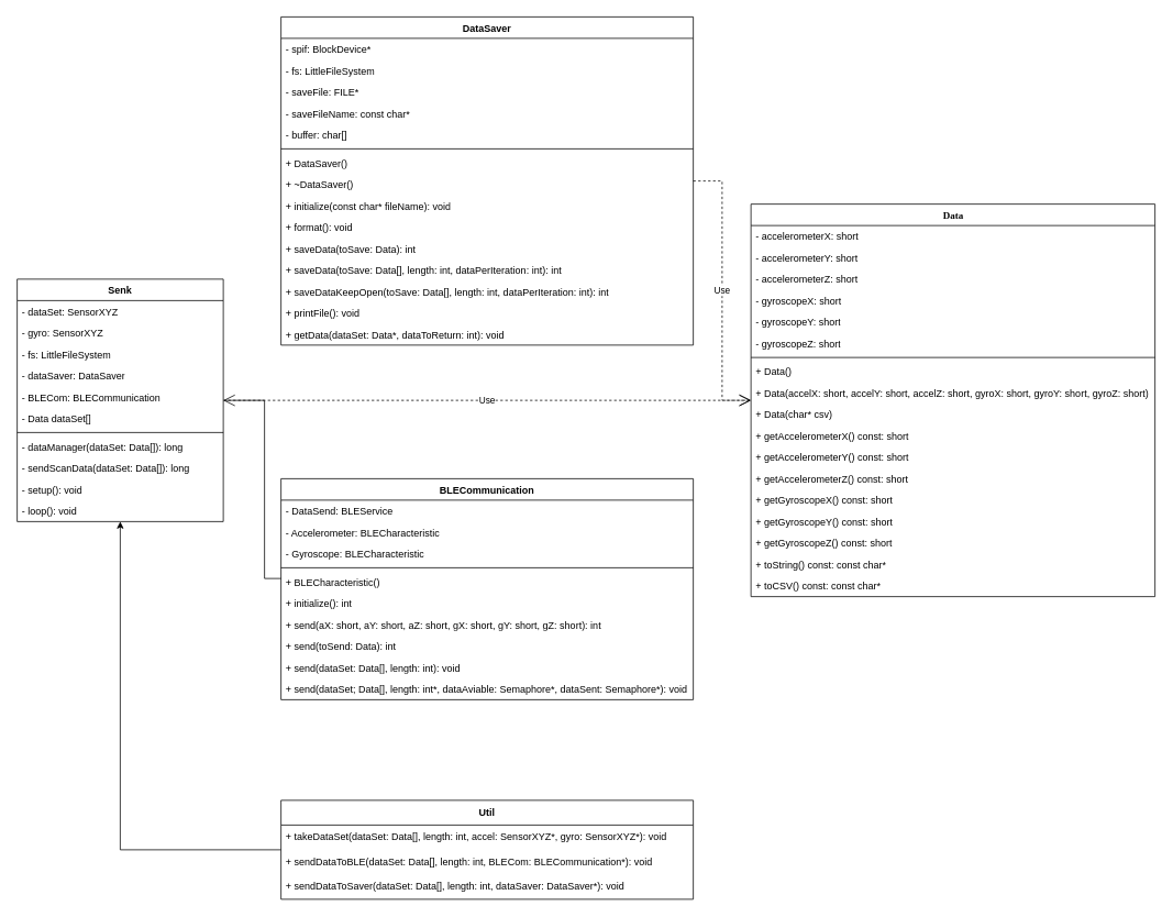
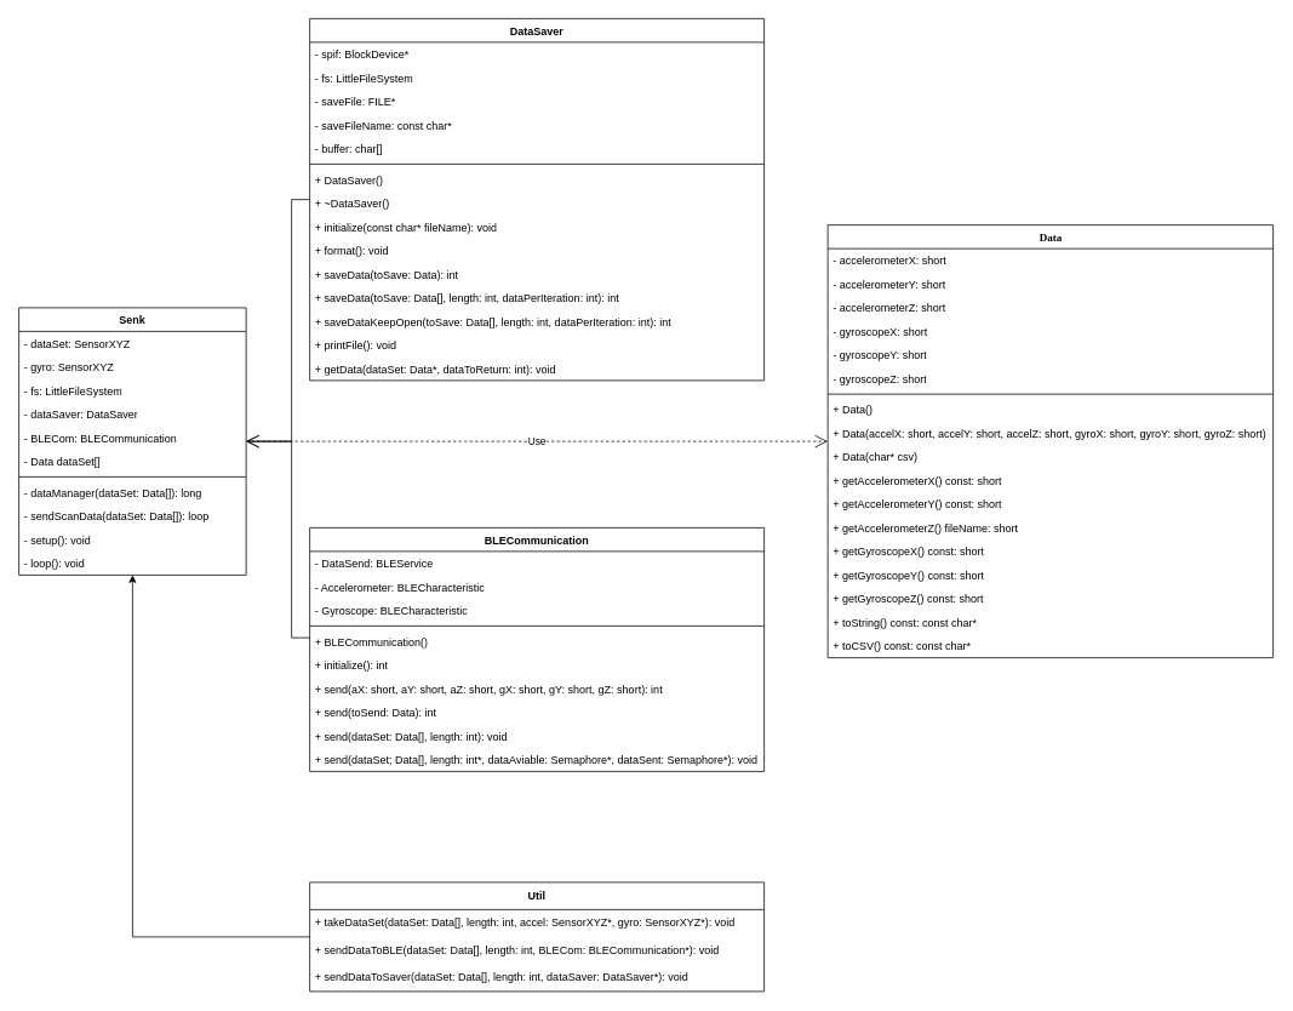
  <mxCell id="0" />
  <mxCell id="1" parent="0" />
  <mxCell id="2" value="Data" style="swimlane;html=1;fontStyle=1;align=center;verticalAlign=top;childLayout=stackLayout;horizontal=1;startSize=26;horizontalStack=0;resizeParent=1;resizeLast=0;collapsible=1;marginBottom=0;swimlaneFillColor=#ffffff;rounded=0;shadow=0;comic=0;labelBackgroundColor=none;strokeWidth=1;fillColor=none;fontFamily=Verdana;fontSize=12" parent="1" vertex="1"><mxGeometry x="910" y="247" width="490" height="476" as="geometry" /></mxCell>
  <mxCell id="3" value="- accelerometerX: short" style="text;html=1;strokeColor=none;fillColor=none;align=left;verticalAlign=top;spacingLeft=4;spacingRight=4;whiteSpace=wrap;overflow=hidden;rotatable=0;points=[[0,0.5],[1,0.5]];portConstraint=eastwest;" parent="2" vertex="1"><mxGeometry y="26" width="490" height="26" as="geometry" /></mxCell>
  <mxCell id="4" value="- accelerometerY: short" style="text;html=1;strokeColor=none;fillColor=none;align=left;verticalAlign=top;spacingLeft=4;spacingRight=4;whiteSpace=wrap;overflow=hidden;rotatable=0;points=[[0,0.5],[1,0.5]];portConstraint=eastwest;" parent="2" vertex="1"><mxGeometry y="52" width="490" height="26" as="geometry" /></mxCell>
  <mxCell id="5" value="- accelerometerZ: short" style="text;html=1;strokeColor=none;fillColor=none;align=left;verticalAlign=top;spacingLeft=4;spacingRight=4;whiteSpace=wrap;overflow=hidden;rotatable=0;points=[[0,0.5],[1,0.5]];portConstraint=eastwest;" parent="2" vertex="1"><mxGeometry y="78" width="490" height="26" as="geometry" /></mxCell>
  <mxCell id="6" value="- gyroscopeX: short" style="text;html=1;strokeColor=none;fillColor=none;align=left;verticalAlign=top;spacingLeft=4;spacingRight=4;whiteSpace=wrap;overflow=hidden;rotatable=0;points=[[0,0.5],[1,0.5]];portConstraint=eastwest;" parent="2" vertex="1"><mxGeometry y="104" width="490" height="26" as="geometry" /></mxCell>
  <mxCell id="7" value="- gyroscopeY: short" style="text;html=1;strokeColor=none;fillColor=none;align=left;verticalAlign=top;spacingLeft=4;spacingRight=4;whiteSpace=wrap;overflow=hidden;rotatable=0;points=[[0,0.5],[1,0.5]];portConstraint=eastwest;" parent="2" vertex="1"><mxGeometry y="130" width="490" height="26" as="geometry" /></mxCell>
  <mxCell id="8" value="- gyroscopeZ: short" style="text;html=1;strokeColor=none;fillColor=none;align=left;verticalAlign=top;spacingLeft=4;spacingRight=4;whiteSpace=wrap;overflow=hidden;rotatable=0;points=[[0,0.5],[1,0.5]];portConstraint=eastwest;" parent="2" vertex="1"><mxGeometry y="156" width="490" height="26" as="geometry" /></mxCell>
  <mxCell id="9" value="" style="line;html=1;strokeWidth=1;fillColor=none;align=left;verticalAlign=middle;spacingTop=-1;spacingLeft=3;spacingRight=3;rotatable=0;labelPosition=right;points=[];portConstraint=eastwest;" parent="2" vertex="1"><mxGeometry y="182" width="490" height="8" as="geometry" /></mxCell>
  <mxCell id="10" value="+ Data()" style="text;html=1;strokeColor=none;fillColor=none;align=left;verticalAlign=top;spacingLeft=4;spacingRight=4;whiteSpace=wrap;overflow=hidden;rotatable=0;points=[[0,0.5],[1,0.5]];portConstraint=eastwest;" parent="2" vertex="1"><mxGeometry y="190" width="490" height="26" as="geometry" /></mxCell>
  <mxCell id="11" value="+ Data(accelX: short, accelY: short, accelZ: short, gyroX: short, gyroY: short, gyroZ: short)" style="text;html=1;strokeColor=none;fillColor=none;align=left;verticalAlign=top;spacingLeft=4;spacingRight=4;whiteSpace=wrap;overflow=hidden;rotatable=0;points=[[0,0.5],[1,0.5]];portConstraint=eastwest;" parent="2" vertex="1"><mxGeometry y="216" width="490" height="26" as="geometry" /></mxCell>
  <mxCell id="12" value="+&amp;nbsp;Data(char* csv)" style="text;html=1;strokeColor=none;fillColor=none;align=left;verticalAlign=top;spacingLeft=4;spacingRight=4;whiteSpace=wrap;overflow=hidden;rotatable=0;points=[[0,0.5],[1,0.5]];portConstraint=eastwest;" parent="2" vertex="1"><mxGeometry y="242" width="490" height="26" as="geometry" /></mxCell>
  <mxCell id="13" value="+ getAccelerometerX() const: short" style="text;html=1;strokeColor=none;fillColor=none;align=left;verticalAlign=top;spacingLeft=4;spacingRight=4;whiteSpace=wrap;overflow=hidden;rotatable=0;points=[[0,0.5],[1,0.5]];portConstraint=eastwest;" parent="2" vertex="1"><mxGeometry y="268" width="490" height="26" as="geometry" /></mxCell>
  <mxCell id="14" value="+ getAccelerometerY() const: short" style="text;html=1;strokeColor=none;fillColor=none;align=left;verticalAlign=top;spacingLeft=4;spacingRight=4;whiteSpace=wrap;overflow=hidden;rotatable=0;points=[[0,0.5],[1,0.5]];portConstraint=eastwest;" parent="2" vertex="1"><mxGeometry y="294" width="490" height="26" as="geometry" /></mxCell>
- <mxCell id="15" value="+ getAccelerometerZ() const: short" style="text;html=1;strokeColor=none;fillColor=none;align=left;verticalAlign=top;spacingLeft=4;spacingRight=4;whiteSpace=wrap;overflow=hidden;rotatable=0;points=[[0,0.5],[1,0.5]];portConstraint=eastwest;" parent="2" vertex="1"><mxGeometry y="320" width="490" height="26" as="geometry" /></mxCell>
+ <mxCell id="15" value="+ getAccelerometerZ() fileName: short" style="text;html=1;strokeColor=none;fillColor=none;align=left;verticalAlign=top;spacingLeft=4;spacingRight=4;whiteSpace=wrap;overflow=hidden;rotatable=0;points=[[0,0.5],[1,0.5]];portConstraint=eastwest;" parent="2" vertex="1"><mxGeometry y="320" width="490" height="26" as="geometry" /></mxCell>
  <mxCell id="16" value="+ getGyroscopeX() const: short" style="text;html=1;strokeColor=none;fillColor=none;align=left;verticalAlign=top;spacingLeft=4;spacingRight=4;whiteSpace=wrap;overflow=hidden;rotatable=0;points=[[0,0.5],[1,0.5]];portConstraint=eastwest;" parent="2" vertex="1"><mxGeometry y="346" width="490" height="26" as="geometry" /></mxCell>
  <mxCell id="17" value="+ getGyroscopeY() const: short" style="text;html=1;strokeColor=none;fillColor=none;align=left;verticalAlign=top;spacingLeft=4;spacingRight=4;whiteSpace=wrap;overflow=hidden;rotatable=0;points=[[0,0.5],[1,0.5]];portConstraint=eastwest;" parent="2" vertex="1"><mxGeometry y="372" width="490" height="26" as="geometry" /></mxCell>
  <mxCell id="18" value="+ getGyroscopeZ() const: short" style="text;html=1;strokeColor=none;fillColor=none;align=left;verticalAlign=top;spacingLeft=4;spacingRight=4;whiteSpace=wrap;overflow=hidden;rotatable=0;points=[[0,0.5],[1,0.5]];portConstraint=eastwest;" parent="2" vertex="1"><mxGeometry y="398" width="490" height="26" as="geometry" /></mxCell>
  <mxCell id="19" value="+ toString() const: const char*" style="text;html=1;strokeColor=none;fillColor=none;align=left;verticalAlign=top;spacingLeft=4;spacingRight=4;whiteSpace=wrap;overflow=hidden;rotatable=0;points=[[0,0.5],[1,0.5]];portConstraint=eastwest;" parent="2" vertex="1"><mxGeometry y="424" width="490" height="26" as="geometry" /></mxCell>
  <mxCell id="20" value="+ toCSV() const: const char*" style="text;html=1;strokeColor=none;fillColor=none;align=left;verticalAlign=top;spacingLeft=4;spacingRight=4;whiteSpace=wrap;overflow=hidden;rotatable=0;points=[[0,0.5],[1,0.5]];portConstraint=eastwest;" parent="2" vertex="1"><mxGeometry y="450" width="490" height="26" as="geometry" /></mxCell>
  <mxCell id="21" value="BLECommunication&lt;br&gt;" style="swimlane;fontStyle=1;align=center;verticalAlign=top;childLayout=stackLayout;horizontal=1;startSize=26;horizontalStack=0;resizeParent=1;resizeParentMax=0;resizeLast=0;collapsible=1;marginBottom=0;whiteSpace=wrap;html=1;" parent="1" vertex="1"><mxGeometry x="340" y="580" width="500" height="268" as="geometry" /></mxCell>
  <mxCell id="22" value="- DataSend: BLEService" style="text;strokeColor=none;fillColor=none;align=left;verticalAlign=top;spacingLeft=4;spacingRight=4;overflow=hidden;rotatable=0;points=[[0,0.5],[1,0.5]];portConstraint=eastwest;whiteSpace=wrap;html=1;" parent="21" vertex="1"><mxGeometry y="26" width="500" height="26" as="geometry" /></mxCell>
  <mxCell id="23" value="- Accelerometer: BLECharacteristic" style="text;strokeColor=none;fillColor=none;align=left;verticalAlign=top;spacingLeft=4;spacingRight=4;overflow=hidden;rotatable=0;points=[[0,0.5],[1,0.5]];portConstraint=eastwest;whiteSpace=wrap;html=1;" parent="21" vertex="1"><mxGeometry y="52" width="500" height="26" as="geometry" /></mxCell>
  <mxCell id="24" value="- Gyroscope: BLECharacteristic" style="text;strokeColor=none;fillColor=none;align=left;verticalAlign=top;spacingLeft=4;spacingRight=4;overflow=hidden;rotatable=0;points=[[0,0.5],[1,0.5]];portConstraint=eastwest;whiteSpace=wrap;html=1;" parent="21" vertex="1"><mxGeometry y="78" width="500" height="26" as="geometry" /></mxCell>
  <mxCell id="25" value="" style="line;strokeWidth=1;fillColor=none;align=left;verticalAlign=middle;spacingTop=-1;spacingLeft=3;spacingRight=3;rotatable=0;labelPosition=right;points=[];portConstraint=eastwest;strokeColor=inherit;" parent="21" vertex="1"><mxGeometry y="104" width="500" height="8" as="geometry" /></mxCell>
- <mxCell id="26" value="+ BLECharacteristic()" style="text;strokeColor=none;fillColor=none;align=left;verticalAlign=top;spacingLeft=4;spacingRight=4;overflow=hidden;rotatable=0;points=[[0,0.5],[1,0.5]];portConstraint=eastwest;whiteSpace=wrap;html=1;" parent="21" vertex="1"><mxGeometry y="112" width="500" height="26" as="geometry" /></mxCell>
+ <mxCell id="26" value="+ BLECommunication()" style="text;strokeColor=none;fillColor=none;align=left;verticalAlign=top;spacingLeft=4;spacingRight=4;overflow=hidden;rotatable=0;points=[[0,0.5],[1,0.5]];portConstraint=eastwest;whiteSpace=wrap;html=1;" parent="21" vertex="1"><mxGeometry y="112" width="500" height="26" as="geometry" /></mxCell>
  <mxCell id="27" value="+ initialize(): int" style="text;strokeColor=none;fillColor=none;align=left;verticalAlign=top;spacingLeft=4;spacingRight=4;overflow=hidden;rotatable=0;points=[[0,0.5],[1,0.5]];portConstraint=eastwest;whiteSpace=wrap;html=1;" parent="21" vertex="1"><mxGeometry y="138" width="500" height="26" as="geometry" /></mxCell>
  <mxCell id="28" value="+ send(aX: short, aY: short, aZ: short, gX: short, gY: short, gZ: short): int" style="text;strokeColor=none;fillColor=none;align=left;verticalAlign=top;spacingLeft=4;spacingRight=4;overflow=hidden;rotatable=0;points=[[0,0.5],[1,0.5]];portConstraint=eastwest;whiteSpace=wrap;html=1;" parent="21" vertex="1"><mxGeometry y="164" width="500" height="26" as="geometry" /></mxCell>
  <mxCell id="29" value="+ send(toSend: Data): int" style="text;strokeColor=none;fillColor=none;align=left;verticalAlign=top;spacingLeft=4;spacingRight=4;overflow=hidden;rotatable=0;points=[[0,0.5],[1,0.5]];portConstraint=eastwest;whiteSpace=wrap;html=1;" parent="21" vertex="1"><mxGeometry y="190" width="500" height="26" as="geometry" /></mxCell>
  <mxCell id="30" value="+ send(dataSet: Data[], length: int): void" style="text;strokeColor=none;fillColor=none;align=left;verticalAlign=top;spacingLeft=4;spacingRight=4;overflow=hidden;rotatable=0;points=[[0,0.5],[1,0.5]];portConstraint=eastwest;whiteSpace=wrap;html=1;" parent="21" vertex="1"><mxGeometry y="216" width="500" height="26" as="geometry" /></mxCell>
  <mxCell id="31" value="+ send(dataSet; Data[], length: int*, dataAviable: Semaphore*, dataSent: Semaphore*): void" style="text;strokeColor=none;fillColor=none;align=left;verticalAlign=top;spacingLeft=4;spacingRight=4;overflow=hidden;rotatable=0;points=[[0,0.5],[1,0.5]];portConstraint=eastwest;whiteSpace=wrap;html=1;" vertex="1" parent="21"><mxGeometry y="242" width="500" height="26" as="geometry" /></mxCell>
  <mxCell id="32" value="DataSaver" style="swimlane;fontStyle=1;align=center;verticalAlign=top;childLayout=stackLayout;horizontal=1;startSize=26;horizontalStack=0;resizeParent=1;resizeParentMax=0;resizeLast=0;collapsible=1;marginBottom=0;whiteSpace=wrap;html=1;" parent="1" vertex="1"><mxGeometry x="340" y="20" width="500" height="398" as="geometry" /></mxCell>
  <mxCell id="33" value="- spif: BlockDevice*" style="text;strokeColor=none;fillColor=none;align=left;verticalAlign=top;spacingLeft=4;spacingRight=4;overflow=hidden;rotatable=0;points=[[0,0.5],[1,0.5]];portConstraint=eastwest;whiteSpace=wrap;html=1;" parent="32" vertex="1"><mxGeometry y="26" width="500" height="26" as="geometry" /></mxCell>
  <mxCell id="34" value="- fs: LittleFileSystem" style="text;strokeColor=none;fillColor=none;align=left;verticalAlign=top;spacingLeft=4;spacingRight=4;overflow=hidden;rotatable=0;points=[[0,0.5],[1,0.5]];portConstraint=eastwest;whiteSpace=wrap;html=1;" parent="32" vertex="1"><mxGeometry y="52" width="500" height="26" as="geometry" /></mxCell>
  <mxCell id="35" value="- saveFile: FILE*" style="text;strokeColor=none;fillColor=none;align=left;verticalAlign=top;spacingLeft=4;spacingRight=4;overflow=hidden;rotatable=0;points=[[0,0.5],[1,0.5]];portConstraint=eastwest;whiteSpace=wrap;html=1;" parent="32" vertex="1"><mxGeometry y="78" width="500" height="26" as="geometry" /></mxCell>
  <mxCell id="36" value="- saveFileName: const char*" style="text;strokeColor=none;fillColor=none;align=left;verticalAlign=top;spacingLeft=4;spacingRight=4;overflow=hidden;rotatable=0;points=[[0,0.5],[1,0.5]];portConstraint=eastwest;whiteSpace=wrap;html=1;" parent="32" vertex="1"><mxGeometry y="104" width="500" height="26" as="geometry" /></mxCell>
  <mxCell id="37" value="- buffer: char[]" style="text;strokeColor=none;fillColor=none;align=left;verticalAlign=top;spacingLeft=4;spacingRight=4;overflow=hidden;rotatable=0;points=[[0,0.5],[1,0.5]];portConstraint=eastwest;whiteSpace=wrap;html=1;" vertex="1" parent="32"><mxGeometry y="130" width="500" height="26" as="geometry" /></mxCell>
  <mxCell id="38" value="" style="line;strokeWidth=1;fillColor=none;align=left;verticalAlign=middle;spacingTop=-1;spacingLeft=3;spacingRight=3;rotatable=0;labelPosition=right;points=[];portConstraint=eastwest;strokeColor=inherit;" parent="32" vertex="1"><mxGeometry y="156" width="500" height="8" as="geometry" /></mxCell>
  <mxCell id="39" value="+ DataSaver()" style="text;strokeColor=none;fillColor=none;align=left;verticalAlign=top;spacingLeft=4;spacingRight=4;overflow=hidden;rotatable=0;points=[[0,0.5],[1,0.5]];portConstraint=eastwest;whiteSpace=wrap;html=1;" parent="32" vertex="1"><mxGeometry y="164" width="500" height="26" as="geometry" /></mxCell>
  <mxCell id="40" value="+ ~DataSaver()" style="text;strokeColor=none;fillColor=none;align=left;verticalAlign=top;spacingLeft=4;spacingRight=4;overflow=hidden;rotatable=0;points=[[0,0.5],[1,0.5]];portConstraint=eastwest;whiteSpace=wrap;html=1;" parent="32" vertex="1"><mxGeometry y="190" width="500" height="26" as="geometry" /></mxCell>
  <mxCell id="41" value="+ initialize(const char* fileName): void" style="text;strokeColor=none;fillColor=none;align=left;verticalAlign=top;spacingLeft=4;spacingRight=4;overflow=hidden;rotatable=0;points=[[0,0.5],[1,0.5]];portConstraint=eastwest;whiteSpace=wrap;html=1;" parent="32" vertex="1"><mxGeometry y="216" width="500" height="26" as="geometry" /></mxCell>
  <mxCell id="42" value="+ format(): void" style="text;strokeColor=none;fillColor=none;align=left;verticalAlign=top;spacingLeft=4;spacingRight=4;overflow=hidden;rotatable=0;points=[[0,0.5],[1,0.5]];portConstraint=eastwest;whiteSpace=wrap;html=1;" parent="32" vertex="1"><mxGeometry y="242" width="500" height="26" as="geometry" /></mxCell>
  <mxCell id="43" value="+ saveData(toSave: Data): int" style="text;strokeColor=none;fillColor=none;align=left;verticalAlign=top;spacingLeft=4;spacingRight=4;overflow=hidden;rotatable=0;points=[[0,0.5],[1,0.5]];portConstraint=eastwest;whiteSpace=wrap;html=1;" parent="32" vertex="1"><mxGeometry y="268" width="500" height="26" as="geometry" /></mxCell>
  <mxCell id="44" value="+ saveData(toSave: Data[], length: int, dataPerIteration: int): int" style="text;strokeColor=none;fillColor=none;align=left;verticalAlign=top;spacingLeft=4;spacingRight=4;overflow=hidden;rotatable=0;points=[[0,0.5],[1,0.5]];portConstraint=eastwest;whiteSpace=wrap;html=1;" parent="32" vertex="1"><mxGeometry y="294" width="500" height="26" as="geometry" /></mxCell>
  <mxCell id="45" value="+ saveDataKeepOpen(toSave: Data[], length: int, dataPerIteration: int): int" style="text;strokeColor=none;fillColor=none;align=left;verticalAlign=top;spacingLeft=4;spacingRight=4;overflow=hidden;rotatable=0;points=[[0,0.5],[1,0.5]];portConstraint=eastwest;whiteSpace=wrap;html=1;" vertex="1" parent="32"><mxGeometry y="320" width="500" height="26" as="geometry" /></mxCell>
  <mxCell id="46" value="+ printFile(): void" style="text;strokeColor=none;fillColor=none;align=left;verticalAlign=top;spacingLeft=4;spacingRight=4;overflow=hidden;rotatable=0;points=[[0,0.5],[1,0.5]];portConstraint=eastwest;whiteSpace=wrap;html=1;" parent="32" vertex="1"><mxGeometry y="346" width="500" height="26" as="geometry" /></mxCell>
  <mxCell id="47" value="+ getData(dataSet: Data*, dataToReturn: int): void" style="text;strokeColor=none;fillColor=none;align=left;verticalAlign=top;spacingLeft=4;spacingRight=4;overflow=hidden;rotatable=0;points=[[0,0.5],[1,0.5]];portConstraint=eastwest;whiteSpace=wrap;html=1;" parent="32" vertex="1"><mxGeometry y="372" width="500" height="26" as="geometry" /></mxCell>
  <mxCell id="48" value="Senk" style="swimlane;fontStyle=1;align=center;verticalAlign=top;childLayout=stackLayout;horizontal=1;startSize=26;horizontalStack=0;resizeParent=1;resizeParentMax=0;resizeLast=0;collapsible=1;marginBottom=0;whiteSpace=wrap;html=1;" parent="1" vertex="1"><mxGeometry x="20" y="338" width="250" height="294" as="geometry" /></mxCell>
  <mxCell id="49" value="- dataSet: SensorXYZ" style="text;strokeColor=none;fillColor=none;align=left;verticalAlign=top;spacingLeft=4;spacingRight=4;overflow=hidden;rotatable=0;points=[[0,0.5],[1,0.5]];portConstraint=eastwest;whiteSpace=wrap;html=1;" parent="48" vertex="1"><mxGeometry y="26" width="250" height="26" as="geometry" /></mxCell>
  <mxCell id="50" value="- gyro: SensorXYZ" style="text;strokeColor=none;fillColor=none;align=left;verticalAlign=top;spacingLeft=4;spacingRight=4;overflow=hidden;rotatable=0;points=[[0,0.5],[1,0.5]];portConstraint=eastwest;whiteSpace=wrap;html=1;" parent="48" vertex="1"><mxGeometry y="52" width="250" height="26" as="geometry" /></mxCell>
  <mxCell id="51" value="- fs: LittleFileSystem" style="text;strokeColor=none;fillColor=none;align=left;verticalAlign=top;spacingLeft=4;spacingRight=4;overflow=hidden;rotatable=0;points=[[0,0.5],[1,0.5]];portConstraint=eastwest;whiteSpace=wrap;html=1;" parent="48" vertex="1"><mxGeometry y="78" width="250" height="26" as="geometry" /></mxCell>
  <mxCell id="52" value="- dataSaver: DataSaver" style="text;strokeColor=none;fillColor=none;align=left;verticalAlign=top;spacingLeft=4;spacingRight=4;overflow=hidden;rotatable=0;points=[[0,0.5],[1,0.5]];portConstraint=eastwest;whiteSpace=wrap;html=1;" parent="48" vertex="1"><mxGeometry y="104" width="250" height="26" as="geometry" /></mxCell>
  <mxCell id="53" value="- BLECom: BLECommunication" style="text;strokeColor=none;fillColor=none;align=left;verticalAlign=top;spacingLeft=4;spacingRight=4;overflow=hidden;rotatable=0;points=[[0,0.5],[1,0.5]];portConstraint=eastwest;whiteSpace=wrap;html=1;" parent="48" vertex="1"><mxGeometry y="130" width="250" height="26" as="geometry" /></mxCell>
  <mxCell id="54" value="- Data dataSet[]" style="text;strokeColor=none;fillColor=none;align=left;verticalAlign=top;spacingLeft=4;spacingRight=4;overflow=hidden;rotatable=0;points=[[0,0.5],[1,0.5]];portConstraint=eastwest;whiteSpace=wrap;html=1;" parent="48" vertex="1"><mxGeometry y="156" width="250" height="26" as="geometry" /></mxCell>
  <mxCell id="55" value="" style="line;strokeWidth=1;fillColor=none;align=left;verticalAlign=middle;spacingTop=-1;spacingLeft=3;spacingRight=3;rotatable=0;labelPosition=right;points=[];portConstraint=eastwest;strokeColor=inherit;" parent="48" vertex="1"><mxGeometry y="182" width="250" height="8" as="geometry" /></mxCell>
  <mxCell id="56" value="- dataManager(dataSet: Data[]): long" style="text;strokeColor=none;fillColor=none;align=left;verticalAlign=top;spacingLeft=4;spacingRight=4;overflow=hidden;rotatable=0;points=[[0,0.5],[1,0.5]];portConstraint=eastwest;whiteSpace=wrap;html=1;" parent="48" vertex="1"><mxGeometry y="190" width="250" height="26" as="geometry" /></mxCell>
- <mxCell id="57" value="- sendScanData(dataSet: Data[]): long" style="text;strokeColor=none;fillColor=none;align=left;verticalAlign=top;spacingLeft=4;spacingRight=4;overflow=hidden;rotatable=0;points=[[0,0.5],[1,0.5]];portConstraint=eastwest;whiteSpace=wrap;html=1;" vertex="1" parent="48"><mxGeometry y="216" width="250" height="26" as="geometry" /></mxCell>
+ <mxCell id="57" value="- sendScanData(dataSet: Data[]): loop" style="text;strokeColor=none;fillColor=none;align=left;verticalAlign=top;spacingLeft=4;spacingRight=4;overflow=hidden;rotatable=0;points=[[0,0.5],[1,0.5]];portConstraint=eastwest;whiteSpace=wrap;html=1;" vertex="1" parent="48"><mxGeometry y="216" width="250" height="26" as="geometry" /></mxCell>
  <mxCell id="58" value="- setup(): void" style="text;strokeColor=none;fillColor=none;align=left;verticalAlign=top;spacingLeft=4;spacingRight=4;overflow=hidden;rotatable=0;points=[[0,0.5],[1,0.5]];portConstraint=eastwest;whiteSpace=wrap;html=1;" parent="48" vertex="1"><mxGeometry y="242" width="250" height="26" as="geometry" /></mxCell>
  <mxCell id="59" value="- loop(): void" style="text;strokeColor=none;fillColor=none;align=left;verticalAlign=top;spacingLeft=4;spacingRight=4;overflow=hidden;rotatable=0;points=[[0,0.5],[1,0.5]];portConstraint=eastwest;whiteSpace=wrap;html=1;" parent="48" vertex="1"><mxGeometry y="268" width="250" height="26" as="geometry" /></mxCell>
+ <mxCell id="60" value="" style="endArrow=open;endFill=1;endSize=12;html=1;rounded=0;edgeStyle=orthogonalEdgeStyle;" parent="1" source="32" target="48" edge="1"><mxGeometry width="160" relative="1" as="geometry"><mxPoint x="140" y="590" as="sourcePoint" /><mxPoint x="300" y="590" as="targetPoint" /><Array as="points"><mxPoint x="320" y="219" /><mxPoint x="320" y="485" /></Array></mxGeometry></mxCell>
  <mxCell id="61" value="" style="endArrow=open;endFill=1;endSize=12;html=1;rounded=0;edgeStyle=orthogonalEdgeStyle;" parent="1" source="21" target="48" edge="1"><mxGeometry width="160" relative="1" as="geometry"><mxPoint x="340" y="480" as="sourcePoint" /><mxPoint x="500" y="480" as="targetPoint" /><Array as="points"><mxPoint x="320" y="701" /><mxPoint x="320" y="485" /></Array></mxGeometry></mxCell>
- <mxCell id="62" value="Use" style="endArrow=open;endSize=12;dashed=1;html=1;rounded=0;edgeStyle=orthogonalEdgeStyle;" parent="1" source="32" target="2" edge="1"><mxGeometry width="160" relative="1" as="geometry"><mxPoint x="560" y="430" as="sourcePoint" /><mxPoint x="720" y="430" as="targetPoint" /></mxGeometry></mxCell>
  <mxCell id="63" value="Use" style="endArrow=open;endSize=12;dashed=1;html=1;rounded=0;" parent="1" source="48" target="2" edge="1"><mxGeometry width="160" relative="1" as="geometry"><mxPoint x="550" y="466" as="sourcePoint" /><mxPoint x="710" y="466" as="targetPoint" /></mxGeometry></mxCell>
  <mxCell id="64" value="&lt;b&gt;Util&lt;/b&gt;" style="swimlane;fontStyle=0;childLayout=stackLayout;horizontal=1;startSize=30;horizontalStack=0;resizeParent=1;resizeParentMax=0;resizeLast=0;collapsible=1;marginBottom=0;whiteSpace=wrap;html=1;" vertex="1" parent="1"><mxGeometry x="340" y="970" width="500" height="120" as="geometry" /></mxCell>
  <mxCell id="65" value="+ takeDataSet(dataSet: Data[], length: int, accel: SensorXYZ*, gyro: SensorXYZ*): void" style="text;strokeColor=none;fillColor=none;align=left;verticalAlign=middle;spacingLeft=4;spacingRight=4;overflow=hidden;points=[[0,0.5],[1,0.5]];portConstraint=eastwest;rotatable=0;whiteSpace=wrap;html=1;" vertex="1" parent="64"><mxGeometry y="30" width="500" height="30" as="geometry" /></mxCell>
  <mxCell id="66" value="+ sendDataToBLE(dataSet: Data[], length: int, BLECom: BLECommunication*): void" style="text;strokeColor=none;fillColor=none;align=left;verticalAlign=middle;spacingLeft=4;spacingRight=4;overflow=hidden;points=[[0,0.5],[1,0.5]];portConstraint=eastwest;rotatable=0;whiteSpace=wrap;html=1;" vertex="1" parent="64"><mxGeometry y="60" width="500" height="30" as="geometry" /></mxCell>
  <mxCell id="67" value="+ sendDataToSaver(dataSet: Data[], length: int, dataSaver: DataSaver*): void" style="text;strokeColor=none;fillColor=none;align=left;verticalAlign=middle;spacingLeft=4;spacingRight=4;overflow=hidden;points=[[0,0.5],[1,0.5]];portConstraint=eastwest;rotatable=0;whiteSpace=wrap;html=1;" vertex="1" parent="64"><mxGeometry y="90" width="500" height="30" as="geometry" /></mxCell>
  <mxCell id="68" value="" style="endArrow=classic;html=1;rounded=0;edgeStyle=orthogonalEdgeStyle;" edge="1" parent="1" source="64" target="48"><mxGeometry width="50" height="50" relative="1" as="geometry"><mxPoint x="150" y="900" as="sourcePoint" /><mxPoint x="300" y="901.5" as="targetPoint" /></mxGeometry></mxCell>
